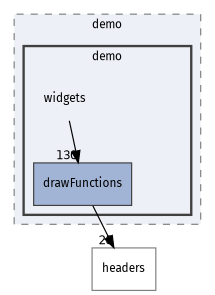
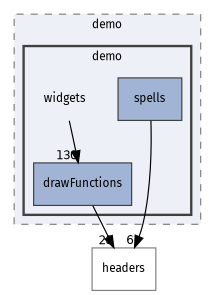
  digraph {
    compound=true
    fontname="Fira Sans"
    node [fontname="Fira Sans" fontsize=10 shape=box color=grey25 fillcolor="#a2b4d6"]
    edge [fontname="Fira Sans" fontsize=10 labeldistance=1.5 labelfontname=Helvetica labelfontsize=10]
    n1 [label=widgets shape=plaintext color="" fillcolor=""]
    n2 [label=drawFunctions style="filled,"]
+   n3 [label=spells style="filled,"]
    n4 [color=grey50 fillcolor="#edf0f7" label=headers]
    subgraph cluster_1 {
      bgcolor="#edf0f7"
      fontsize=10
      label=demo
      pencolor=grey50
      style="filled,dashed,"
      subgraph cluster_2 {
        bgcolor="#edf0f7"
        fontsize=10
        label=demo
        pencolor=grey25
        style="filled,bold,"
        n1
        n2
+       n3
      }
    }
    n1 -> n2 [headlabel=130]
    n2 -> n4 [headlabel=28]
+   n3 -> n4 [headlabel=6]
  }
